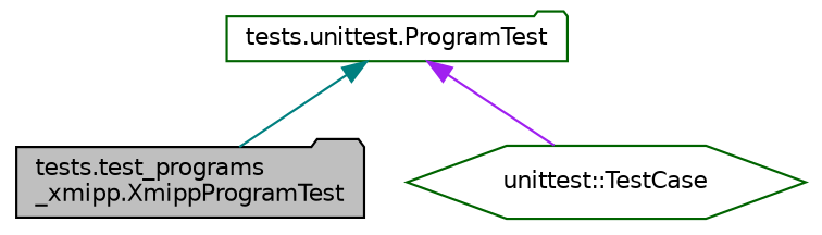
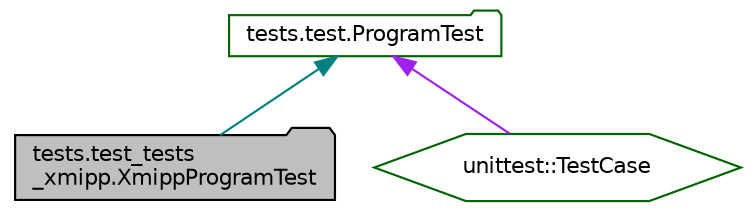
  digraph {
    node [color=darkgreen fillcolor=white fontname=Helvetica fontsize=10 shape=folder style=filled]
    edge [dir=back fontname=Helvetica fontsize=10 labelfontname=Helvetica labelfontsize=10 style=solid]
-   n1 [color=black fillcolor=grey75 fontcolor=black height=0.2 label="tests.test_programs\l_xmipp.XmippProgramTest" width=0.4]
-   n2 [height=0.2 label="tests.unittest.ProgramTest" width=0.4]
+   n1 [color=black fillcolor=grey75 fontcolor=black height=0.2 label="tests.test_tests\l_xmipp.XmippProgramTest" width=0.4]
+   n2 [height=0.2 label="tests.test.ProgramTest" width=0.4]
    n3 [height=0.2 label="unittest::TestCase" shape=hexagon width=0.4]
    n2 -> n1 [color=teal]
    n2 -> n3 [color=purple]
  }
